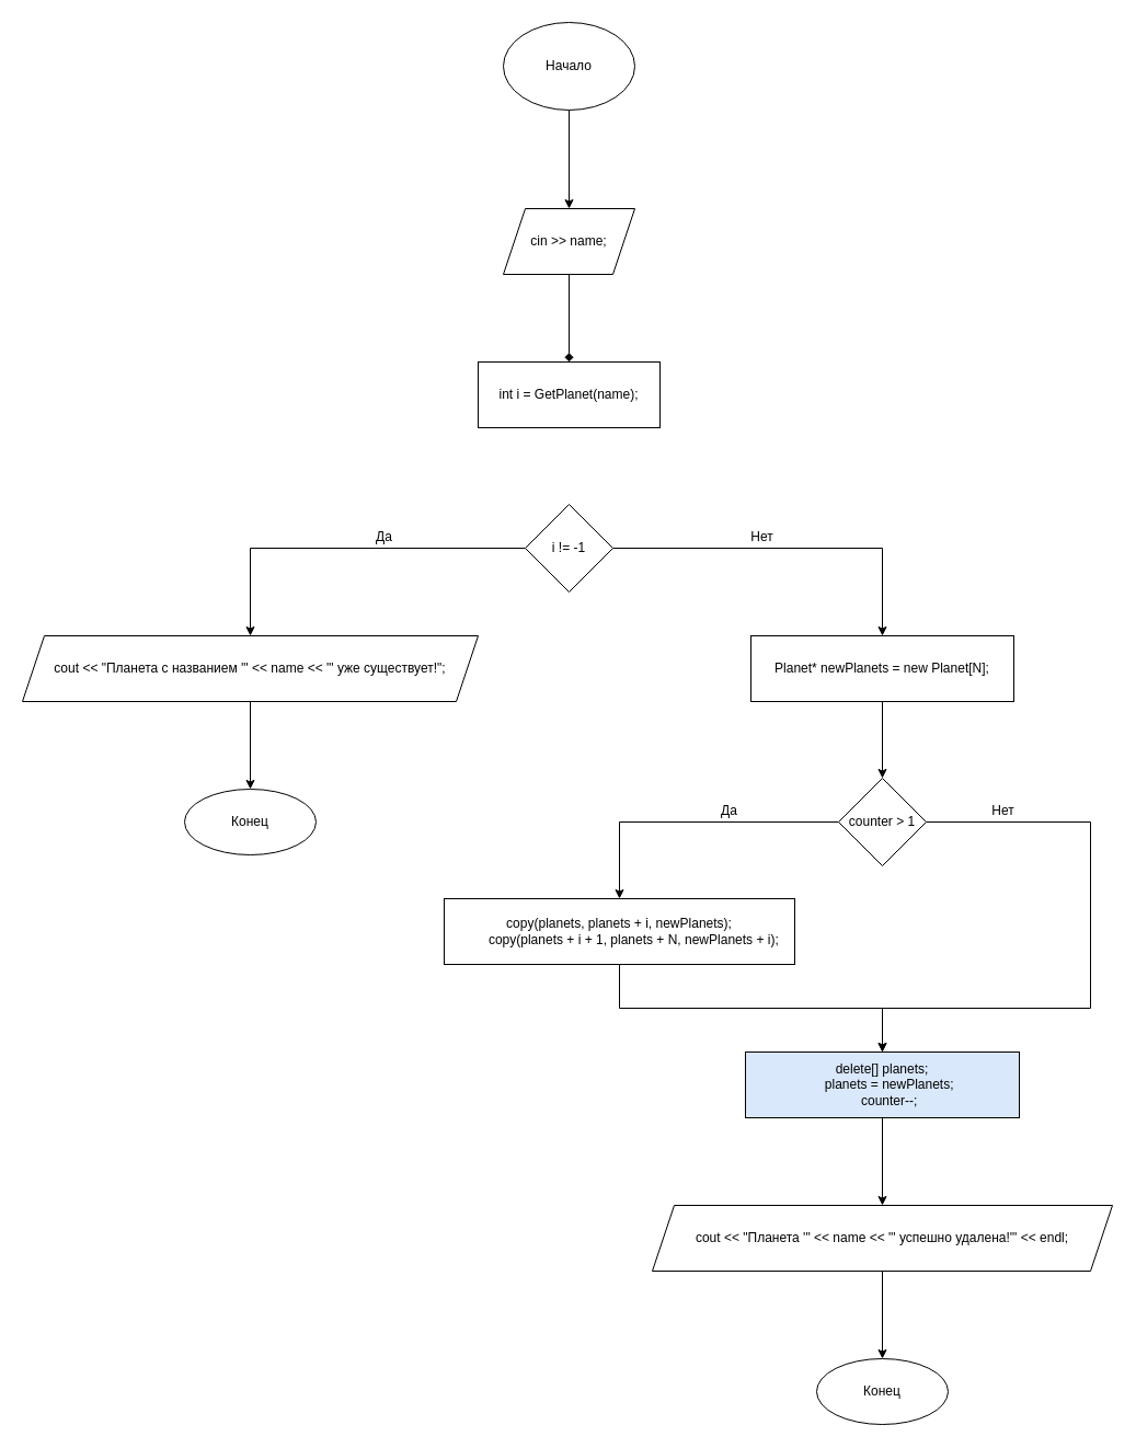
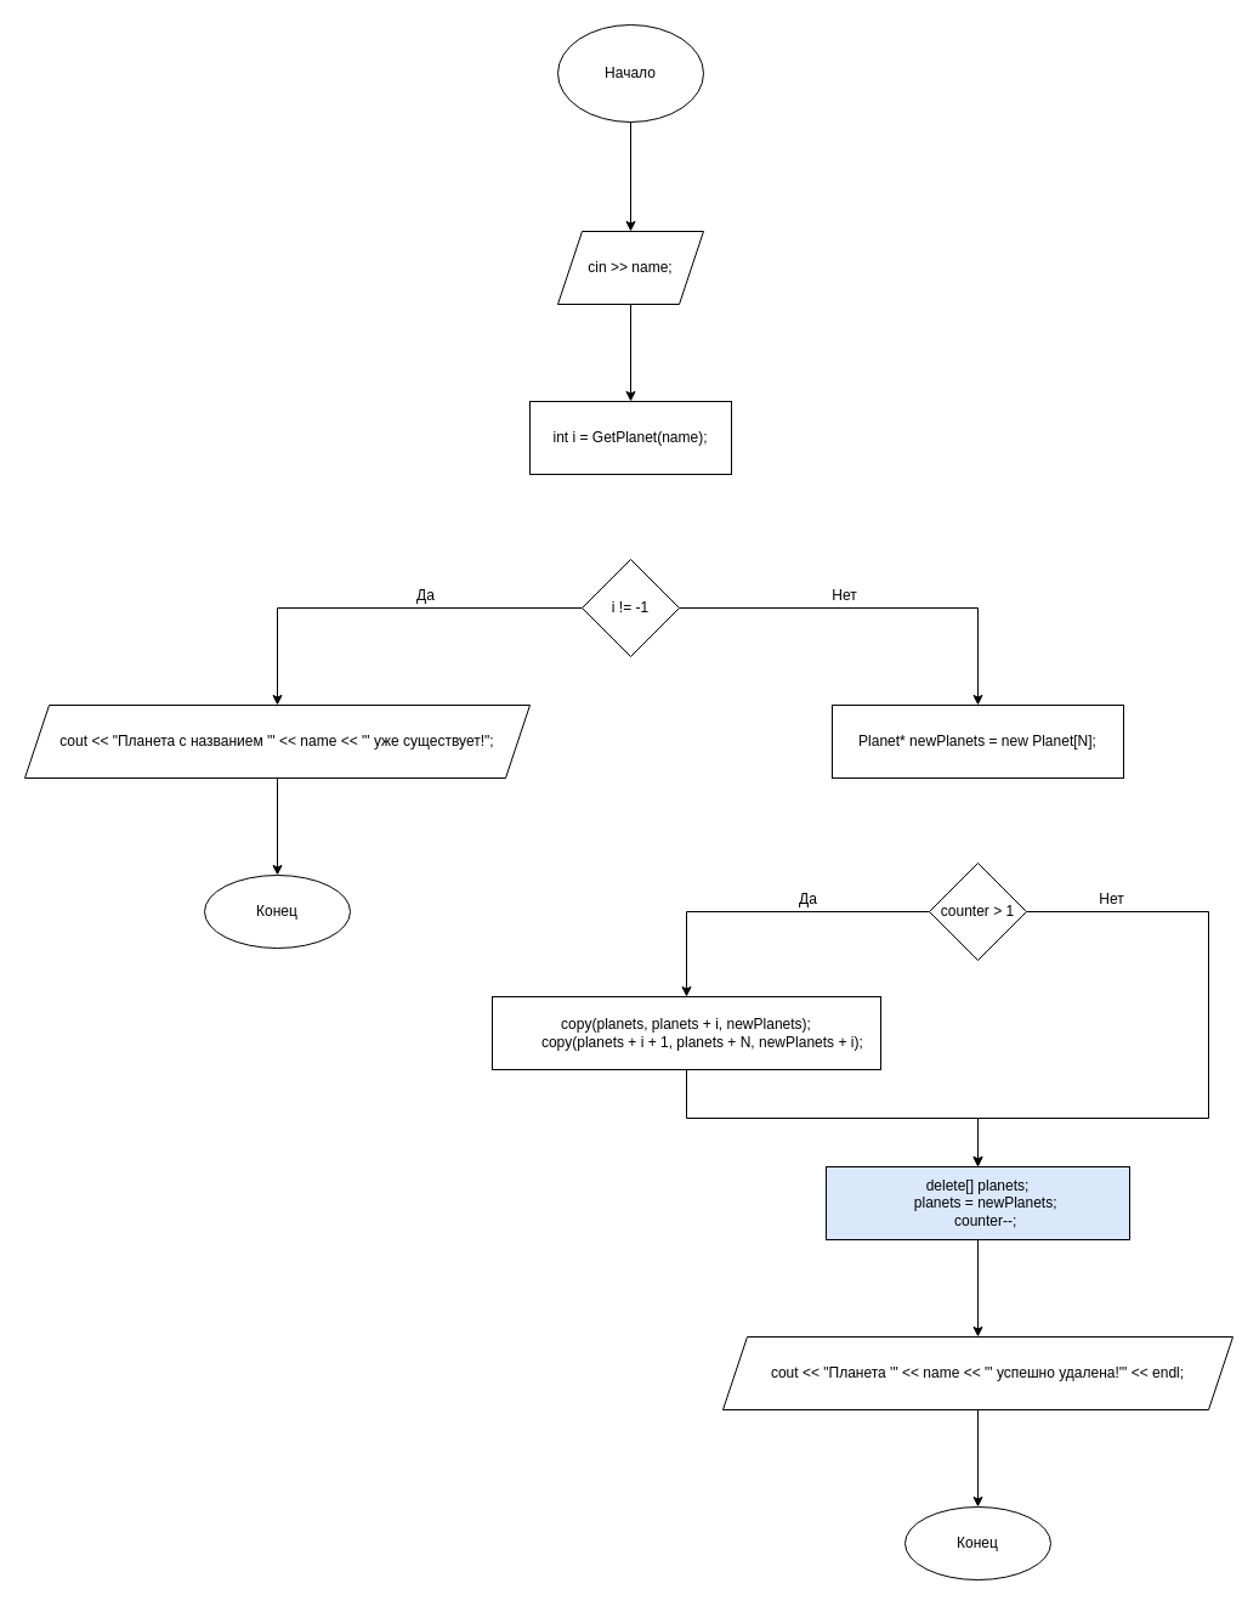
  <mxCell id="0" />
  <mxCell id="1" parent="0" />
  <mxCell id="2" value="" style="edgeStyle=orthogonalEdgeStyle;rounded=0;orthogonalLoop=1;jettySize=auto;html=1;" parent="1" source="3" target="5" edge="1"><mxGeometry relative="1" as="geometry" /></mxCell>
  <mxCell id="3" value="Начало" style="ellipse;whiteSpace=wrap;html=1;" parent="1" vertex="1"><mxGeometry x="459" y="20" width="120" height="80" as="geometry" /></mxCell>
- <mxCell id="4" value="" style="edgeStyle=orthogonalEdgeStyle;rounded=0;orthogonalLoop=1;jettySize=auto;html=1;endArrow=diamond;" parent="1" source="5" target="6" edge="1"><mxGeometry relative="1" as="geometry" /></mxCell>
+ <mxCell id="4" value="" style="edgeStyle=orthogonalEdgeStyle;rounded=0;orthogonalLoop=1;jettySize=auto;html=1;" parent="1" source="5" target="6" edge="1"><mxGeometry relative="1" as="geometry" /></mxCell>
  <mxCell id="5" value="cin &gt;&gt; name;" style="shape=parallelogram;perimeter=parallelogramPerimeter;whiteSpace=wrap;html=1;fixedSize=1;" parent="1" vertex="1"><mxGeometry x="459" y="190" width="120" height="60" as="geometry" /></mxCell>
  <mxCell id="6" value="int i = GetPlanet(name);" style="whiteSpace=wrap;html=1;" parent="1" vertex="1"><mxGeometry x="436" y="330" width="166" height="60" as="geometry" /></mxCell>
  <mxCell id="7" value="" style="edgeStyle=orthogonalEdgeStyle;rounded=0;orthogonalLoop=1;jettySize=auto;html=1;" parent="1" source="9" target="11" edge="1"><mxGeometry relative="1" as="geometry" /></mxCell>
  <mxCell id="8" value="" style="edgeStyle=orthogonalEdgeStyle;rounded=0;orthogonalLoop=1;jettySize=auto;html=1;" parent="1" source="9" target="14" edge="1"><mxGeometry relative="1" as="geometry" /></mxCell>
  <mxCell id="9" value="i != -1" style="rhombus;whiteSpace=wrap;html=1;" parent="1" vertex="1"><mxGeometry x="479" y="460" width="80" height="80" as="geometry" /></mxCell>
  <mxCell id="10" value="" style="edgeStyle=orthogonalEdgeStyle;rounded=0;orthogonalLoop=1;jettySize=auto;html=1;" parent="1" source="11" target="12" edge="1"><mxGeometry relative="1" as="geometry" /></mxCell>
  <mxCell id="11" value="cout &lt;&lt; &quot;Планета с названием '&quot; &lt;&lt; name &lt;&lt; &quot;' уже существует!&quot;;" style="shape=parallelogram;perimeter=parallelogramPerimeter;whiteSpace=wrap;html=1;fixedSize=1;" parent="1" vertex="1"><mxGeometry x="20" y="580" width="416" height="60" as="geometry" /></mxCell>
  <mxCell id="12" value="Конец" style="ellipse;whiteSpace=wrap;html=1;" parent="1" vertex="1"><mxGeometry x="168" y="720" width="120" height="60" as="geometry" /></mxCell>
- <mxCell id="13" value="" style="edgeStyle=orthogonalEdgeStyle;rounded=0;orthogonalLoop=1;jettySize=auto;html=1;" parent="1" source="14" target="17" edge="1"><mxGeometry relative="1" as="geometry" /></mxCell>
  <mxCell id="14" value="Planet* newPlanets = new Planet[N];" style="whiteSpace=wrap;html=1;" parent="1" vertex="1"><mxGeometry x="685" y="580" width="240" height="60" as="geometry" /></mxCell>
  <mxCell id="15" value="" style="edgeStyle=orthogonalEdgeStyle;rounded=0;orthogonalLoop=1;jettySize=auto;html=1;" parent="1" source="17" target="19" edge="1"><mxGeometry relative="1" as="geometry" /></mxCell>
  <mxCell id="16" style="edgeStyle=orthogonalEdgeStyle;rounded=0;orthogonalLoop=1;jettySize=auto;html=1;" parent="1" source="17" target="21" edge="1"><mxGeometry relative="1" as="geometry"><mxPoint x="1015" y="1000" as="targetPoint" /><Array as="points"><mxPoint x="995" y="750" /><mxPoint x="995" y="920" /><mxPoint x="805" y="920" /></Array></mxGeometry></mxCell>
  <mxCell id="17" value="counter &gt; 1" style="rhombus;whiteSpace=wrap;html=1;" parent="1" vertex="1"><mxGeometry x="765" y="710" width="80" height="80" as="geometry" /></mxCell>
  <mxCell id="18" value="" style="edgeStyle=orthogonalEdgeStyle;rounded=0;orthogonalLoop=1;jettySize=auto;html=1;" parent="1" source="19" target="21" edge="1"><mxGeometry relative="1" as="geometry" /></mxCell>
  <mxCell id="19" value="copy(planets, planets + i, newPlanets);&#10;        copy(planets + i + 1, planets + N, newPlanets + i);" style="whiteSpace=wrap;html=1;" parent="1" vertex="1"><mxGeometry x="405" y="820" width="320" height="60" as="geometry" /></mxCell>
  <mxCell id="20" value="" style="edgeStyle=orthogonalEdgeStyle;rounded=0;orthogonalLoop=1;jettySize=auto;html=1;" parent="1" source="21" target="23" edge="1"><mxGeometry relative="1" as="geometry" /></mxCell>
  <mxCell id="21" value="delete[] planets;&#10;    planets = newPlanets;&#10;    counter--;" style="whiteSpace=wrap;html=1;fillColor=#dae8fc;" parent="1" vertex="1"><mxGeometry x="680" y="960" width="250" height="60" as="geometry" /></mxCell>
  <mxCell id="22" value="" style="edgeStyle=orthogonalEdgeStyle;rounded=0;orthogonalLoop=1;jettySize=auto;html=1;" parent="1" source="23" target="24" edge="1"><mxGeometry relative="1" as="geometry" /></mxCell>
  <mxCell id="23" value="cout &lt;&lt; &quot;Планета '&quot; &lt;&lt; name &lt;&lt; &quot;' успешно удалена!'&quot; &lt;&lt; endl;" style="shape=parallelogram;perimeter=parallelogramPerimeter;whiteSpace=wrap;html=1;fixedSize=1;" parent="1" vertex="1"><mxGeometry x="595" y="1100" width="420" height="60" as="geometry" /></mxCell>
  <mxCell id="24" value="Конец" style="ellipse;whiteSpace=wrap;html=1;" parent="1" vertex="1"><mxGeometry x="745" y="1240" width="120" height="60" as="geometry" /></mxCell>
  <mxCell id="25" value="Да" style="text;html=1;align=center;verticalAlign=middle;resizable=0;points=[];autosize=1;strokeColor=none;fillColor=none;" vertex="1" parent="1"><mxGeometry x="335" y="480" width="30" height="20" as="geometry" /></mxCell>
  <mxCell id="26" value="Нет" style="text;html=1;align=center;verticalAlign=middle;resizable=0;points=[];autosize=1;strokeColor=none;fillColor=none;" vertex="1" parent="1"><mxGeometry x="675" y="480" width="40" height="20" as="geometry" /></mxCell>
  <mxCell id="27" value="Да" style="text;html=1;align=center;verticalAlign=middle;resizable=0;points=[];autosize=1;strokeColor=none;fillColor=none;" vertex="1" parent="1"><mxGeometry x="650" y="730" width="30" height="20" as="geometry" /></mxCell>
  <mxCell id="28" value="Нет" style="text;html=1;align=center;verticalAlign=middle;resizable=0;points=[];autosize=1;strokeColor=none;fillColor=none;" vertex="1" parent="1"><mxGeometry x="895" y="730" width="40" height="20" as="geometry" /></mxCell>
